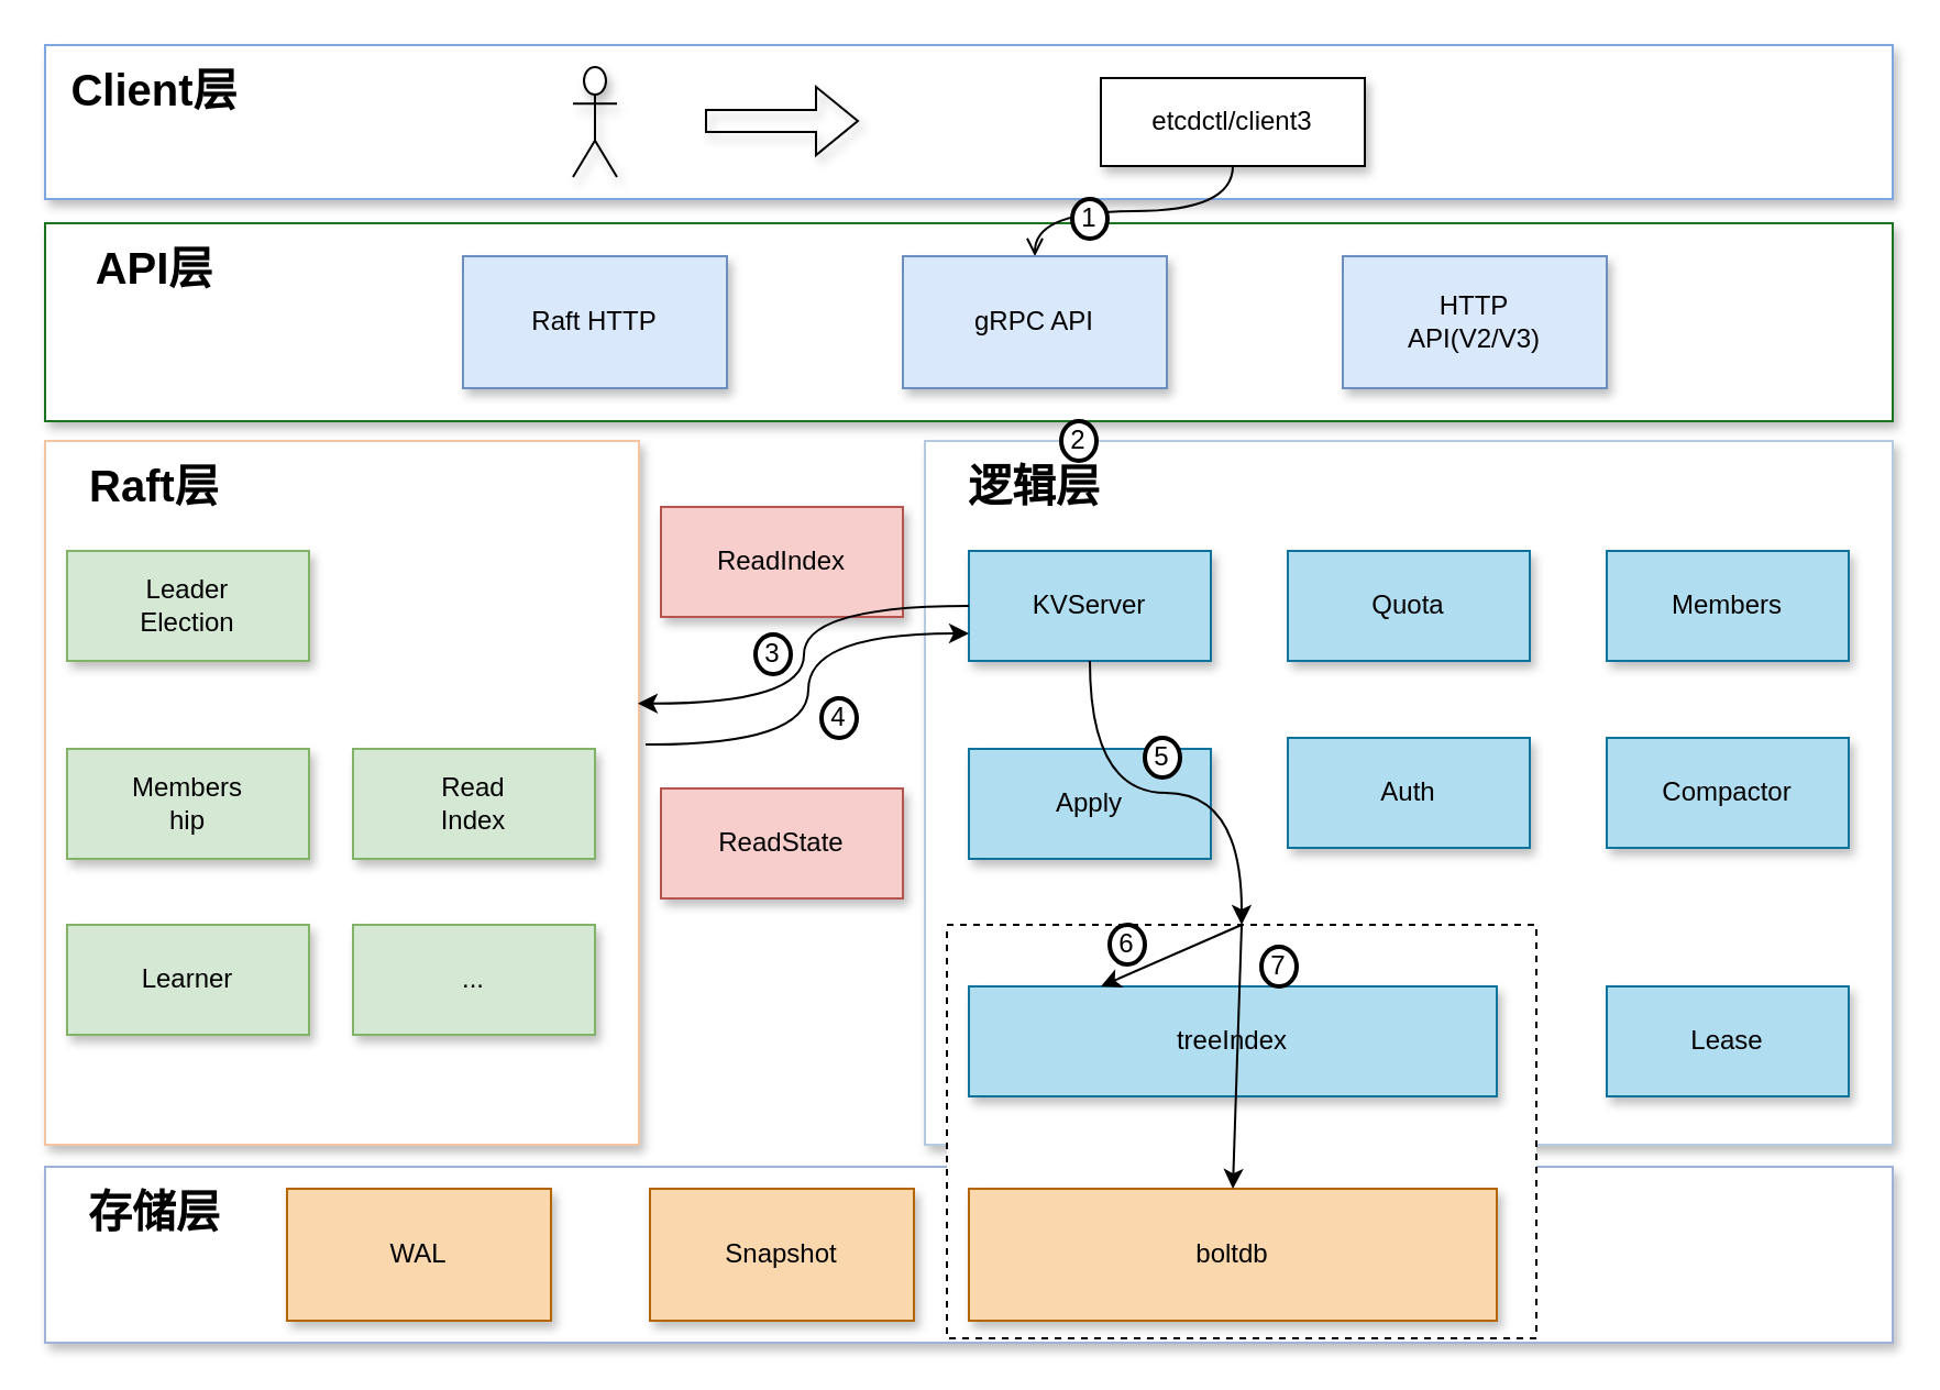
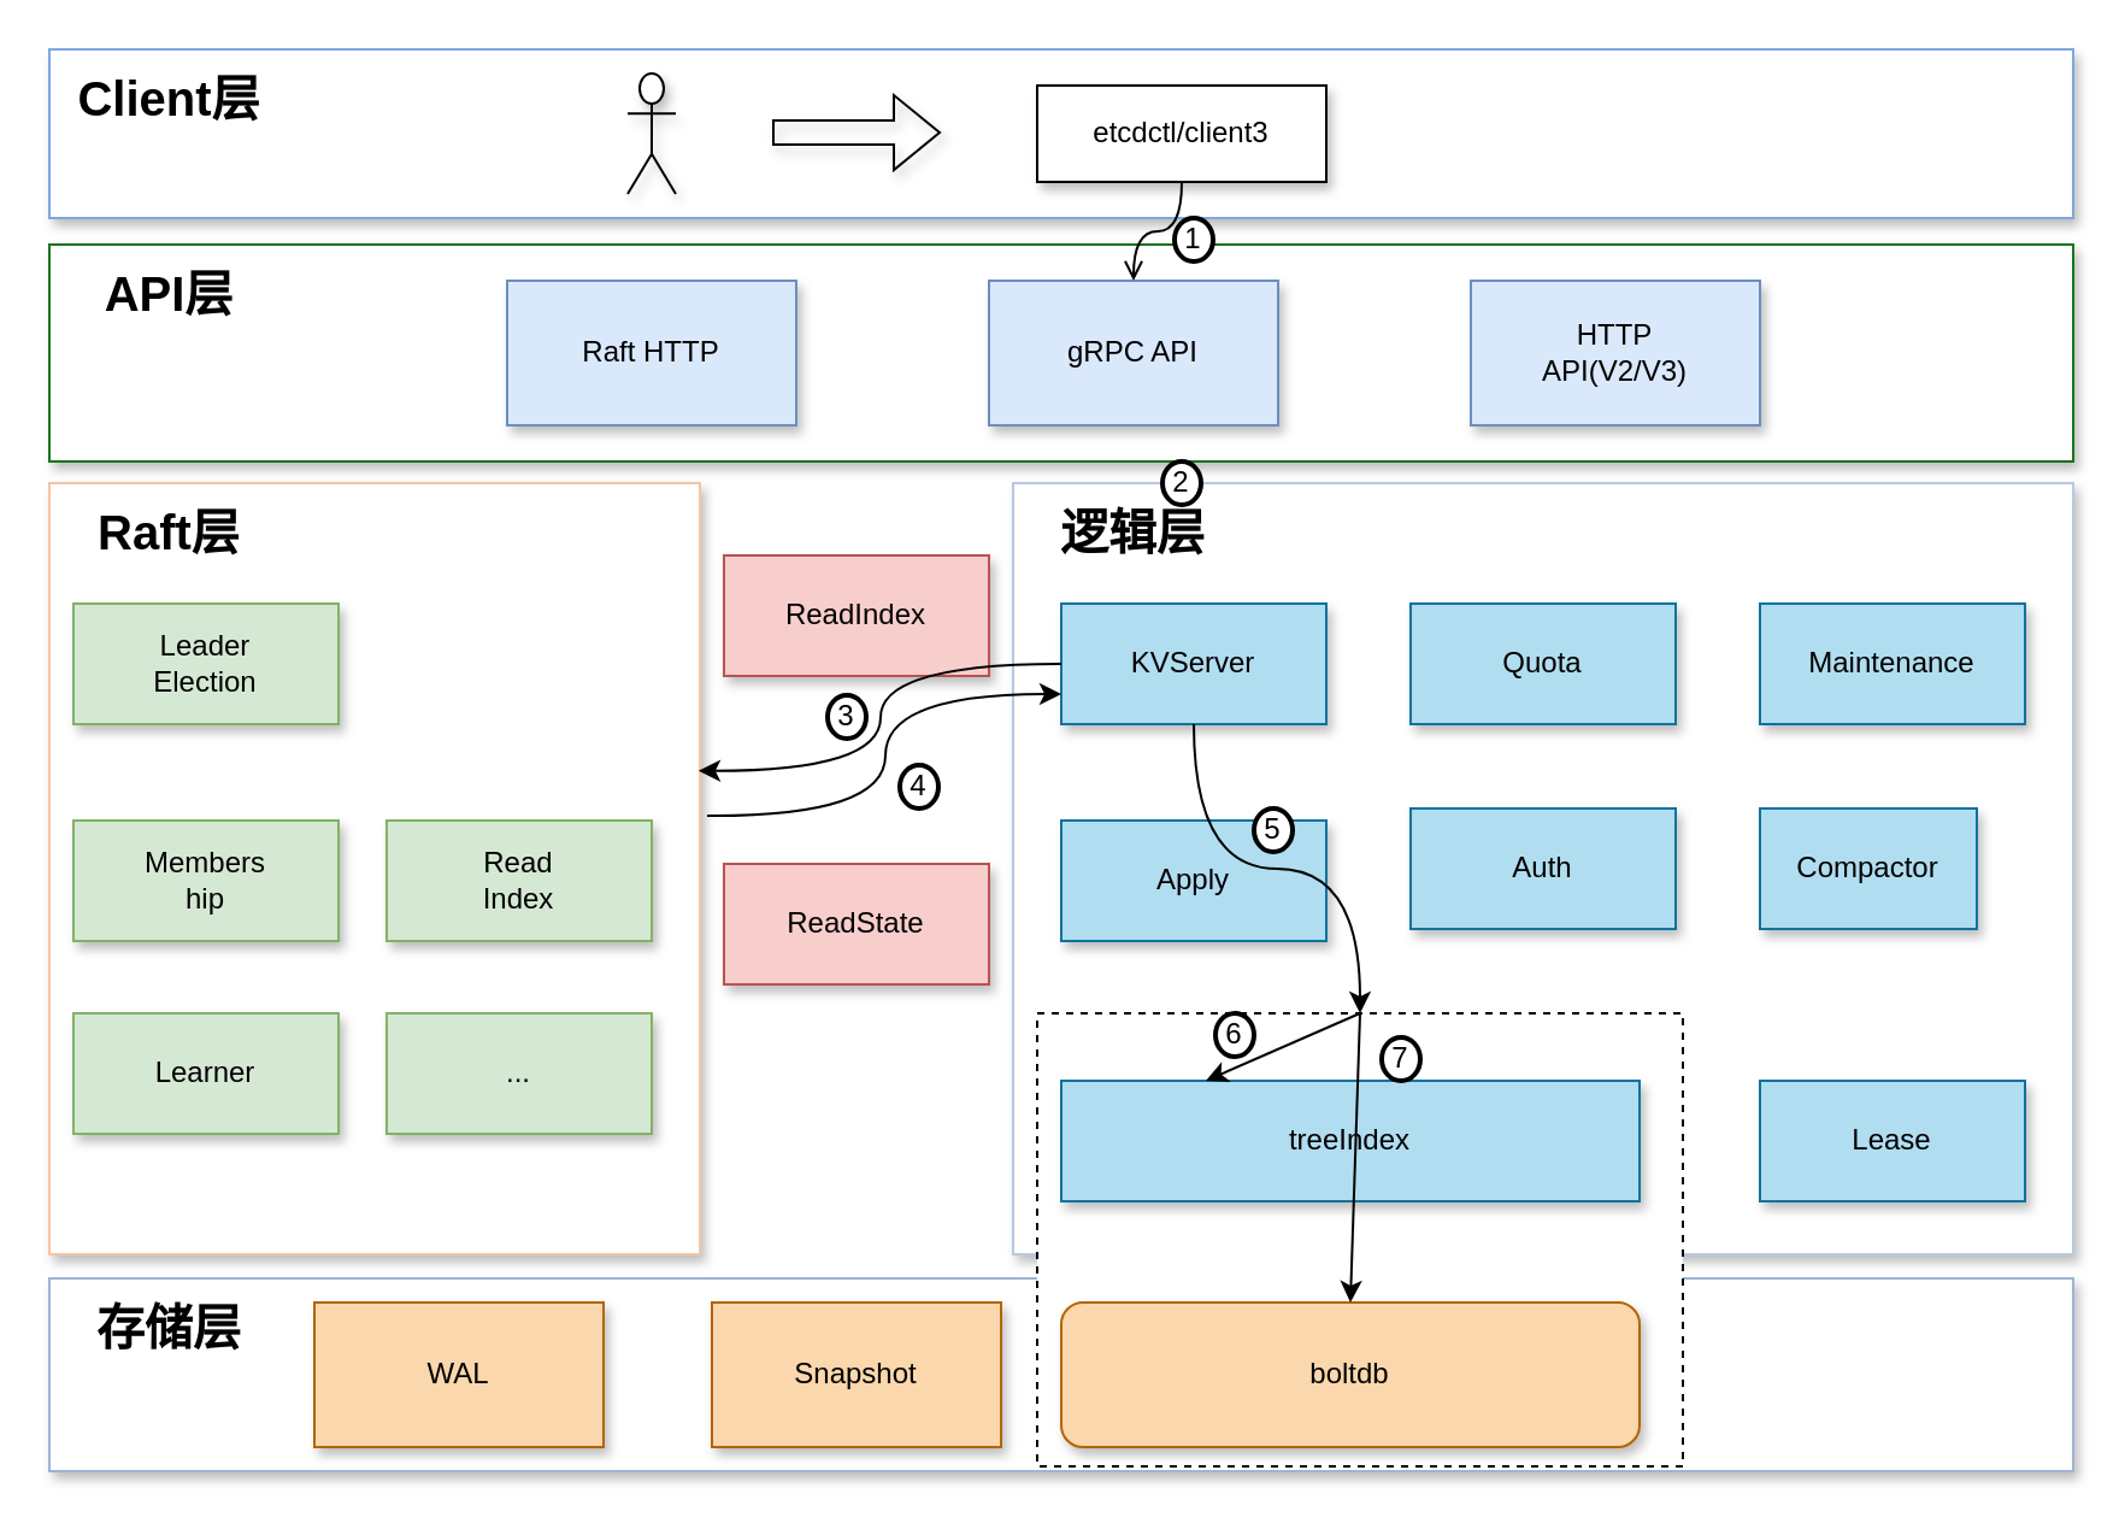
  <mxCell id="0" />
  <mxCell id="1" parent="0" />
  <mxCell id="2" value="" style="rounded=0;whiteSpace=wrap;html=1;shadow=1;strokeColor=#7EA6E0;" parent="1" vertex="1"><mxGeometry x="20" y="20" width="840" height="70" as="geometry" /></mxCell>
  <mxCell id="3" value="" style="rounded=0;whiteSpace=wrap;html=1;shadow=1;strokeColor=#1a7420;" parent="1" vertex="1"><mxGeometry x="20" y="101" width="840" height="90" as="geometry" /></mxCell>
  <mxCell id="4" value="" style="rounded=0;whiteSpace=wrap;html=1;shadow=1;strokeColor=#f4c5a3;" parent="1" vertex="1"><mxGeometry x="20" y="200" width="270" height="320" as="geometry" /></mxCell>
  <mxCell id="5" value="" style="rounded=0;whiteSpace=wrap;html=1;shadow=1;strokeColor=#b6cae0;" parent="1" vertex="1"><mxGeometry x="420" y="200" width="440" height="320" as="geometry" /></mxCell>
  <mxCell id="6" value="ReadIndex" style="rounded=0;whiteSpace=wrap;html=1;shadow=1;fillColor=#f8cecc;strokeColor=#b85450;" parent="1" vertex="1"><mxGeometry x="300" y="230" width="110" height="50" as="geometry" /></mxCell>
  <mxCell id="7" value="ReadState" style="rounded=0;whiteSpace=wrap;html=1;shadow=1;fillColor=#f8cecc;strokeColor=#b85450;" parent="1" vertex="1"><mxGeometry x="300" y="358" width="110" height="50" as="geometry" /></mxCell>
  <mxCell id="8" value="" style="rounded=0;whiteSpace=wrap;html=1;shadow=1;strokeColor=#9eb3d7;" parent="1" vertex="1"><mxGeometry x="20" y="530" width="840" height="80" as="geometry" /></mxCell>
  <mxCell id="9" value="&lt;font style=&quot;font-size: 20px;&quot;&gt;Client层&lt;/font&gt;" style="text;html=1;align=center;verticalAlign=middle;whiteSpace=wrap;rounded=0;fontStyle=1;shadow=1;" parent="1" vertex="1"><mxGeometry x="20" y="20" width="100" height="40" as="geometry" /></mxCell>
  <mxCell id="10" value="&lt;font style=&quot;font-size: 20px;&quot;&gt;API层&lt;/font&gt;" style="text;html=1;align=center;verticalAlign=middle;whiteSpace=wrap;rounded=0;fontStyle=1;shadow=1;" parent="1" vertex="1"><mxGeometry x="20" y="101" width="100" height="40" as="geometry" /></mxCell>
  <mxCell id="11" value="&lt;font style=&quot;font-size: 20px;&quot;&gt;Raft层&lt;/font&gt;" style="text;html=1;align=center;verticalAlign=middle;whiteSpace=wrap;rounded=0;fontStyle=1;shadow=1;" parent="1" vertex="1"><mxGeometry x="20" y="200" width="100" height="40" as="geometry" /></mxCell>
  <mxCell id="12" value="&lt;font style=&quot;font-size: 20px;&quot;&gt;逻辑层&lt;/font&gt;" style="text;html=1;align=center;verticalAlign=middle;whiteSpace=wrap;rounded=0;fontStyle=1;shadow=1;" parent="1" vertex="1"><mxGeometry x="420" y="200" width="100" height="40" as="geometry" /></mxCell>
  <mxCell id="13" value="&lt;span style=&quot;font-size: 20px;&quot;&gt;存储层&lt;/span&gt;" style="text;html=1;align=center;verticalAlign=middle;whiteSpace=wrap;rounded=0;fontStyle=1;shadow=1;" parent="1" vertex="1"><mxGeometry x="20" y="530" width="100" height="40" as="geometry" /></mxCell>
  <mxCell id="14" value="" style="shape=umlActor;verticalLabelPosition=bottom;verticalAlign=top;html=1;outlineConnect=0;shadow=1;" parent="1" vertex="1"><mxGeometry x="260" y="30" width="20" height="50" as="geometry" /></mxCell>
  <mxCell id="15" style="edgeStyle=orthogonalEdgeStyle;rounded=0;orthogonalLoop=1;jettySize=auto;html=1;curved=1;shadow=0;endArrow=open;" edge="1" parent="1" source="16" target="19"><mxGeometry relative="1" as="geometry" /></mxCell>
- <mxCell id="16" value="etcdctl/client3" style="rounded=0;whiteSpace=wrap;html=1;shadow=1;" parent="1" vertex="1"><mxGeometry x="500" y="35" width="120" height="40" as="geometry" /></mxCell>
+ <mxCell id="16" value="etcdctl/client3" style="rounded=0;whiteSpace=wrap;html=1;shadow=1;" parent="1" vertex="1"><mxGeometry x="430" y="35" width="120" height="40" as="geometry" /></mxCell>
  <mxCell id="17" value="" style="shape=flexArrow;endArrow=classic;html=1;rounded=0;shadow=1;" parent="1" edge="1"><mxGeometry width="50" height="50" relative="1" as="geometry"><mxPoint x="320" y="54.52" as="sourcePoint" /><mxPoint x="390" y="54.52" as="targetPoint" /></mxGeometry></mxCell>
  <mxCell id="18" value="Raft HTTP" style="rounded=0;whiteSpace=wrap;html=1;fillColor=#dae8fc;strokeColor=#6c8ebf;shadow=1;" parent="1" vertex="1"><mxGeometry x="210" y="116" width="120" height="60" as="geometry" /></mxCell>
  <mxCell id="19" value="gRPC API" style="rounded=0;whiteSpace=wrap;html=1;fillColor=#dae8fc;strokeColor=#6c8ebf;shadow=1;" parent="1" vertex="1"><mxGeometry x="410" y="116" width="120" height="60" as="geometry" /></mxCell>
  <mxCell id="20" value="HTTP&lt;div&gt;API(V2/V3)&lt;/div&gt;" style="rounded=0;whiteSpace=wrap;html=1;fillColor=#dae8fc;strokeColor=#6c8ebf;shadow=1;" parent="1" vertex="1"><mxGeometry x="610" y="116" width="120" height="60" as="geometry" /></mxCell>
  <mxCell id="21" value="Leader&lt;div&gt;Election&lt;/div&gt;" style="rounded=0;whiteSpace=wrap;html=1;fillColor=#d5e8d4;strokeColor=#82b366;shadow=1;" parent="1" vertex="1"><mxGeometry x="30" y="250" width="110" height="50" as="geometry" /></mxCell>
  <mxCell id="22" value="Members&lt;div&gt;hip&lt;/div&gt;" style="rounded=0;whiteSpace=wrap;html=1;fillColor=#d5e8d4;strokeColor=#82b366;shadow=1;" parent="1" vertex="1"><mxGeometry x="30" y="340" width="110" height="50" as="geometry" /></mxCell>
  <mxCell id="23" value="Learner" style="rounded=0;whiteSpace=wrap;html=1;fillColor=#d5e8d4;strokeColor=#82b366;shadow=1;" parent="1" vertex="1"><mxGeometry x="30" y="420" width="110" height="50" as="geometry" /></mxCell>
  <mxCell id="24" value="Read&lt;br&gt;Index" style="rounded=0;whiteSpace=wrap;html=1;fillColor=#d5e8d4;strokeColor=#82b366;shadow=1;" parent="1" vertex="1"><mxGeometry x="160" y="340" width="110" height="50" as="geometry" /></mxCell>
  <mxCell id="25" value="..." style="rounded=0;whiteSpace=wrap;html=1;fillColor=#d5e8d4;strokeColor=#82b366;shadow=1;" parent="1" vertex="1"><mxGeometry x="160" y="420" width="110" height="50" as="geometry" /></mxCell>
  <mxCell id="26" value="KVServer" style="rounded=0;whiteSpace=wrap;html=1;fillColor=#b1ddf0;strokeColor=#10739e;shadow=1;" parent="1" vertex="1"><mxGeometry x="440" y="250" width="110" height="50" as="geometry" /></mxCell>
  <mxCell id="27" value="Quota" style="rounded=0;whiteSpace=wrap;html=1;fillColor=#b1ddf0;strokeColor=#10739e;shadow=1;" parent="1" vertex="1"><mxGeometry x="585" y="250" width="110" height="50" as="geometry" /></mxCell>
- <mxCell id="28" value="Members" style="rounded=0;whiteSpace=wrap;html=1;fillColor=#b1ddf0;strokeColor=#10739e;shadow=1;" parent="1" vertex="1"><mxGeometry x="730" y="250" width="110" height="50" as="geometry" /></mxCell>
+ <mxCell id="28" value="Maintenance" style="rounded=0;whiteSpace=wrap;html=1;fillColor=#b1ddf0;strokeColor=#10739e;shadow=1;" parent="1" vertex="1"><mxGeometry x="730" y="250" width="110" height="50" as="geometry" /></mxCell>
  <mxCell id="29" value="Apply" style="rounded=0;whiteSpace=wrap;html=1;fillColor=#b1ddf0;strokeColor=#10739e;shadow=1;" parent="1" vertex="1"><mxGeometry x="440" y="340" width="110" height="50" as="geometry" /></mxCell>
  <mxCell id="30" value="Auth" style="rounded=0;whiteSpace=wrap;html=1;fillColor=#b1ddf0;strokeColor=#10739e;shadow=1;" parent="1" vertex="1"><mxGeometry x="585" y="335" width="110" height="50" as="geometry" /></mxCell>
- <mxCell id="31" value="Compactor" style="rounded=0;whiteSpace=wrap;html=1;fillColor=#b1ddf0;strokeColor=#10739e;shadow=1;" parent="1" vertex="1"><mxGeometry x="730" y="335" width="110" height="50" as="geometry" /></mxCell>
+ <mxCell id="31" value="Compactor" style="rounded=0;whiteSpace=wrap;html=1;fillColor=#b1ddf0;strokeColor=#10739e;shadow=1;" parent="1" vertex="1"><mxGeometry x="730" y="335" width="90" height="50" as="geometry" /></mxCell>
  <mxCell id="32" value="Lease" style="rounded=0;whiteSpace=wrap;html=1;fillColor=#b1ddf0;strokeColor=#10739e;shadow=1;" parent="1" vertex="1"><mxGeometry x="730" y="448" width="110" height="50" as="geometry" /></mxCell>
  <mxCell id="33" value="WAL" style="rounded=0;whiteSpace=wrap;html=1;fillColor=#fad7ac;strokeColor=#b46504;shadow=1;" parent="1" vertex="1"><mxGeometry x="130" y="540" width="120" height="60" as="geometry" /></mxCell>
  <mxCell id="34" value="Snapshot" style="rounded=0;whiteSpace=wrap;html=1;fillColor=#fad7ac;strokeColor=#b46504;shadow=1;" parent="1" vertex="1"><mxGeometry x="295" y="540" width="120" height="60" as="geometry" /></mxCell>
  <mxCell id="35" value="1" style="strokeWidth=2;html=1;shape=mxgraph.flowchart.start_2;whiteSpace=wrap;" vertex="1" parent="1"><mxGeometry x="487" y="90" width="16" height="18" as="geometry" /></mxCell>
  <mxCell id="36" value="2" style="strokeWidth=2;html=1;shape=mxgraph.flowchart.start_2;whiteSpace=wrap;" vertex="1" parent="1"><mxGeometry x="482" y="191" width="16" height="18" as="geometry" /></mxCell>
  <mxCell id="37" style="edgeStyle=orthogonalEdgeStyle;rounded=0;orthogonalLoop=1;jettySize=auto;html=1;entryX=0.998;entryY=0.373;entryDx=0;entryDy=0;entryPerimeter=0;curved=1;" edge="1" parent="1" source="26" target="4"><mxGeometry relative="1" as="geometry" /></mxCell>
  <mxCell id="38" value="3" style="strokeWidth=2;html=1;shape=mxgraph.flowchart.start_2;whiteSpace=wrap;" vertex="1" parent="1"><mxGeometry x="343" y="288" width="16" height="18" as="geometry" /></mxCell>
  <mxCell id="39" style="edgeStyle=orthogonalEdgeStyle;rounded=0;orthogonalLoop=1;jettySize=auto;html=1;entryX=0;entryY=0.75;entryDx=0;entryDy=0;curved=1;" edge="1" parent="1" target="26"><mxGeometry relative="1" as="geometry"><mxPoint x="293" y="338" as="sourcePoint" /></mxGeometry></mxCell>
  <mxCell id="40" value="4" style="strokeWidth=2;html=1;shape=mxgraph.flowchart.start_2;whiteSpace=wrap;" vertex="1" parent="1"><mxGeometry x="373" y="317" width="16" height="18" as="geometry" /></mxCell>
  <mxCell id="41" value="" style="rounded=0;whiteSpace=wrap;html=1;dashed=1;" vertex="1" parent="1"><mxGeometry x="430" y="420" width="268" height="188" as="geometry" /></mxCell>
  <mxCell id="42" value="treeIndex" style="rounded=0;whiteSpace=wrap;html=1;fillColor=#b1ddf0;strokeColor=#10739e;shadow=1;" parent="1" vertex="1"><mxGeometry x="440" y="448" width="240" height="50" as="geometry" /></mxCell>
- <mxCell id="43" value="boltdb" style="rounded=0;whiteSpace=wrap;html=1;fillColor=#fad7ac;strokeColor=#b46504;shadow=1;" parent="1" vertex="1"><mxGeometry x="440" y="540" width="240" height="60" as="geometry" /></mxCell>
+ <mxCell id="43" value="boltdb" style="whiteSpace=wrap;html=1;fillColor=#fad7ac;strokeColor=#b46504;shadow=1;rounded=1;" parent="1" vertex="1"><mxGeometry x="440" y="540" width="240" height="60" as="geometry" /></mxCell>
  <mxCell id="44" style="edgeStyle=orthogonalEdgeStyle;rounded=0;orthogonalLoop=1;jettySize=auto;html=1;curved=1;" edge="1" parent="1" source="26" target="41"><mxGeometry relative="1" as="geometry" /></mxCell>
  <mxCell id="45" value="5" style="strokeWidth=2;html=1;shape=mxgraph.flowchart.start_2;whiteSpace=wrap;" vertex="1" parent="1"><mxGeometry x="520" y="335" width="16" height="18" as="geometry" /></mxCell>
  <mxCell id="46" value="" style="endArrow=classic;html=1;rounded=0;exitX=0.5;exitY=0;exitDx=0;exitDy=0;entryX=0.25;entryY=0;entryDx=0;entryDy=0;" edge="1" parent="1" source="41" target="42"><mxGeometry width="50" height="50" relative="1" as="geometry"><mxPoint x="413" y="428" as="sourcePoint" /><mxPoint x="463" y="378" as="targetPoint" /></mxGeometry></mxCell>
  <mxCell id="47" value="6" style="strokeWidth=2;html=1;shape=mxgraph.flowchart.start_2;whiteSpace=wrap;" vertex="1" parent="1"><mxGeometry x="504" y="420" width="16" height="18" as="geometry" /></mxCell>
  <mxCell id="48" value="" style="endArrow=classic;html=1;rounded=0;exitX=0.5;exitY=0;exitDx=0;exitDy=0;entryX=0.5;entryY=0;entryDx=0;entryDy=0;" edge="1" parent="1" source="41" target="43"><mxGeometry width="50" height="50" relative="1" as="geometry"><mxPoint x="574" y="430" as="sourcePoint" /><mxPoint x="510" y="458" as="targetPoint" /></mxGeometry></mxCell>
  <mxCell id="49" value="7" style="strokeWidth=2;html=1;shape=mxgraph.flowchart.start_2;whiteSpace=wrap;" vertex="1" parent="1"><mxGeometry x="573" y="430" width="16" height="18" as="geometry" /></mxCell>
